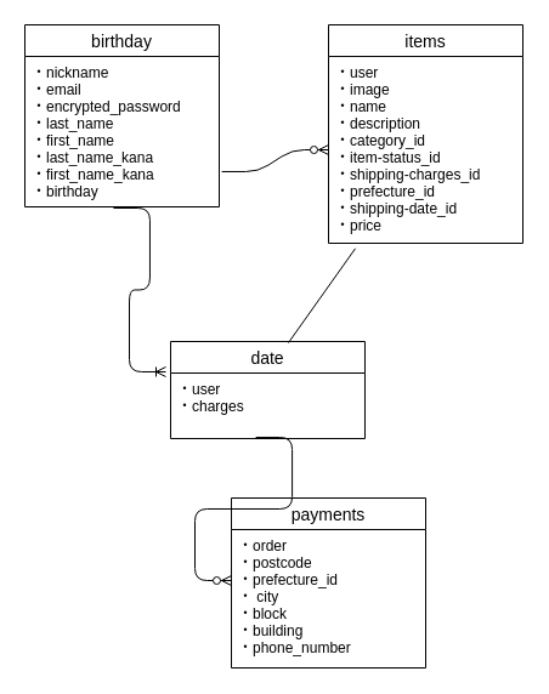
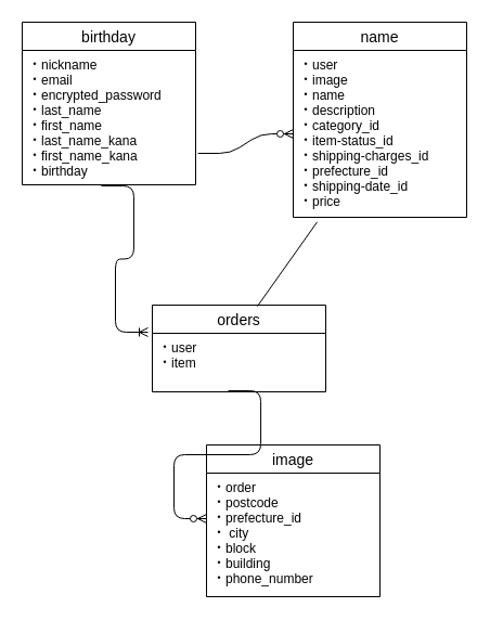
  <mxCell id="0" />
  <mxCell id="1" parent="0" />
  <mxCell id="2" value="birthday" style="swimlane;fontStyle=0;childLayout=stackLayout;horizontal=1;startSize=26;horizontalStack=0;resizeParent=1;resizeParentMax=0;resizeLast=0;collapsible=1;marginBottom=0;align=center;fontSize=14;" parent="1" vertex="1"><mxGeometry x="20" y="20" width="160" height="150" as="geometry" /></mxCell>
  <mxCell id="3" value="・nickname&#10;・email&#10;・encrypted_password&#10;・last_name&#10;・first_name&#10;・last_name_kana&#10;・first_name_kana&#10;・birthday" style="text;strokeColor=none;fillColor=none;spacingLeft=4;spacingRight=4;overflow=hidden;rotatable=0;points=[[0,0.5],[1,0.5]];portConstraint=eastwest;fontSize=12;" parent="2" vertex="1"><mxGeometry y="26" width="160" height="124" as="geometry" /></mxCell>
- <mxCell id="4" value="items" style="swimlane;fontStyle=0;childLayout=stackLayout;horizontal=1;startSize=26;horizontalStack=0;resizeParent=1;resizeParentMax=0;resizeLast=0;collapsible=1;marginBottom=0;align=center;fontSize=14;" parent="1" vertex="1"><mxGeometry x="270" y="20" width="160" height="180" as="geometry" /></mxCell>
+ <mxCell id="4" value="name" style="swimlane;fontStyle=0;childLayout=stackLayout;horizontal=1;startSize=26;horizontalStack=0;resizeParent=1;resizeParentMax=0;resizeLast=0;collapsible=1;marginBottom=0;align=center;fontSize=14;" parent="1" vertex="1"><mxGeometry x="270" y="20" width="160" height="180" as="geometry" /></mxCell>
  <mxCell id="5" value="・user&#10;・image&#10;・name&#10;・description&#10;・category_id&#10;・item-status_id&#10;・shipping-charges_id&#10;・prefecture_id&#10;・shipping-date_id&#10;・price" style="text;strokeColor=none;fillColor=none;spacingLeft=4;spacingRight=4;overflow=hidden;rotatable=0;points=[[0,0.5],[1,0.5]];portConstraint=eastwest;fontSize=12;" parent="4" vertex="1"><mxGeometry y="26" width="160" height="154" as="geometry" /></mxCell>
  <mxCell id="6" value="" style="edgeStyle=entityRelationEdgeStyle;fontSize=12;html=1;endArrow=ERzeroToMany;endFill=1;exitX=1.013;exitY=0.766;exitDx=0;exitDy=0;exitPerimeter=0;entryX=0;entryY=0.5;entryDx=0;entryDy=0;" parent="1" source="3" target="5" edge="1"><mxGeometry width="100" height="100" relative="1" as="geometry"><mxPoint x="180" y="190" as="sourcePoint" /><mxPoint x="280" y="90" as="targetPoint" /></mxGeometry></mxCell>
- <mxCell id="7" value="date" style="swimlane;fontStyle=0;childLayout=stackLayout;horizontal=1;startSize=26;horizontalStack=0;resizeParent=1;resizeParentMax=0;resizeLast=0;collapsible=1;marginBottom=0;align=center;fontSize=14;" parent="1" vertex="1"><mxGeometry x="140" y="281" width="160" height="80" as="geometry" /></mxCell>
- <mxCell id="8" value="・user&#10;・charges" style="text;strokeColor=none;fillColor=none;spacingLeft=4;spacingRight=4;overflow=hidden;rotatable=0;points=[[0,0.5],[1,0.5]];portConstraint=eastwest;fontSize=12;" parent="7" vertex="1"><mxGeometry y="26" width="160" height="54" as="geometry" /></mxCell>
+ <mxCell id="7" value="orders" style="swimlane;fontStyle=0;childLayout=stackLayout;horizontal=1;startSize=26;horizontalStack=0;resizeParent=1;resizeParentMax=0;resizeLast=0;collapsible=1;marginBottom=0;align=center;fontSize=14;" parent="1" vertex="1"><mxGeometry x="140" y="281" width="160" height="80" as="geometry" /></mxCell>
+ <mxCell id="8" value="・user&#10;・item" style="text;strokeColor=none;fillColor=none;spacingLeft=4;spacingRight=4;overflow=hidden;rotatable=0;points=[[0,0.5],[1,0.5]];portConstraint=eastwest;fontSize=12;" parent="7" vertex="1"><mxGeometry y="26" width="160" height="54" as="geometry" /></mxCell>
  <mxCell id="9" value="" style="edgeStyle=entityRelationEdgeStyle;fontSize=12;html=1;endArrow=ERoneToMany;exitX=0.456;exitY=1.008;exitDx=0;exitDy=0;exitPerimeter=0;entryX=-0.025;entryY=-0.019;entryDx=0;entryDy=0;entryPerimeter=0;" parent="1" source="3" target="8" edge="1"><mxGeometry width="100" height="100" relative="1" as="geometry"><mxPoint x="80" y="270" as="sourcePoint" /><mxPoint x="180" y="170" as="targetPoint" /></mxGeometry></mxCell>
  <mxCell id="10" value="" style="endArrow=none;html=1;rounded=0;entryX=0.138;entryY=1.028;entryDx=0;entryDy=0;entryPerimeter=0;exitX=0.606;exitY=0.013;exitDx=0;exitDy=0;exitPerimeter=0;" parent="1" source="7" target="5" edge="1"><mxGeometry relative="1" as="geometry"><mxPoint x="100" y="220" as="sourcePoint" /><mxPoint x="260" y="220" as="targetPoint" /></mxGeometry></mxCell>
- <mxCell id="11" value="payments" style="swimlane;fontStyle=0;childLayout=stackLayout;horizontal=1;startSize=26;horizontalStack=0;resizeParent=1;resizeParentMax=0;resizeLast=0;collapsible=1;marginBottom=0;align=center;fontSize=14;" parent="1" vertex="1"><mxGeometry x="190" y="410" width="160" height="140" as="geometry" /></mxCell>
+ <mxCell id="11" value="image" style="swimlane;fontStyle=0;childLayout=stackLayout;horizontal=1;startSize=26;horizontalStack=0;resizeParent=1;resizeParentMax=0;resizeLast=0;collapsible=1;marginBottom=0;align=center;fontSize=14;" parent="1" vertex="1"><mxGeometry x="190" y="410" width="160" height="140" as="geometry" /></mxCell>
  <mxCell id="12" value="・order&#10;・postcode&#10;・prefecture_id&#10;・ city&#10;・block&#10;・building&#10;・phone_number" style="text;strokeColor=none;fillColor=none;spacingLeft=4;spacingRight=4;overflow=hidden;rotatable=0;points=[[0,0.5],[1,0.5]];portConstraint=eastwest;fontSize=12;" parent="11" vertex="1"><mxGeometry y="26" width="160" height="114" as="geometry" /></mxCell>
  <mxCell id="13" value="" style="edgeStyle=entityRelationEdgeStyle;fontSize=12;html=1;endArrow=ERzeroToMany;endFill=1;exitX=0.438;exitY=0.981;exitDx=0;exitDy=0;exitPerimeter=0;" parent="1" source="8" edge="1"><mxGeometry width="100" height="100" relative="1" as="geometry"><mxPoint x="190" y="330" as="sourcePoint" /><mxPoint x="190" y="478" as="targetPoint" /></mxGeometry></mxCell>
